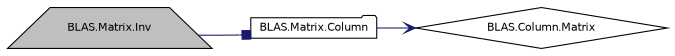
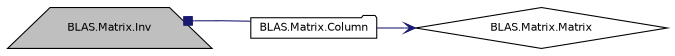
  digraph {
    rankdir=LR
    node [color=black fillcolor=white fontname=Helvetica fontsize=10 style=filled]
    edge [color=midnightblue fontname=Helvetica fontsize=10 labelfontname=Helvetica labelfontsize=10 style=solid]
    n1 [fillcolor=grey75 fontcolor=black height=0.2 label="BLAS.Matrix.Inv" shape=trapezium width=0.4]
    n2 [height=0.2 label="BLAS.Matrix.Column" shape=folder width=0.4]
-   n3 [height=0.2 label="BLAS.Column.Matrix" shape=diamond width=0.4]
-   n1 -> n2 [arrowhead=box]
+   n3 [height=0.2 label="BLAS.Matrix.Matrix" shape=diamond width=0.4]
+   n2 -> n1 [arrowhead=box]
    n2 -> n3 [arrowhead=vee]
  }
